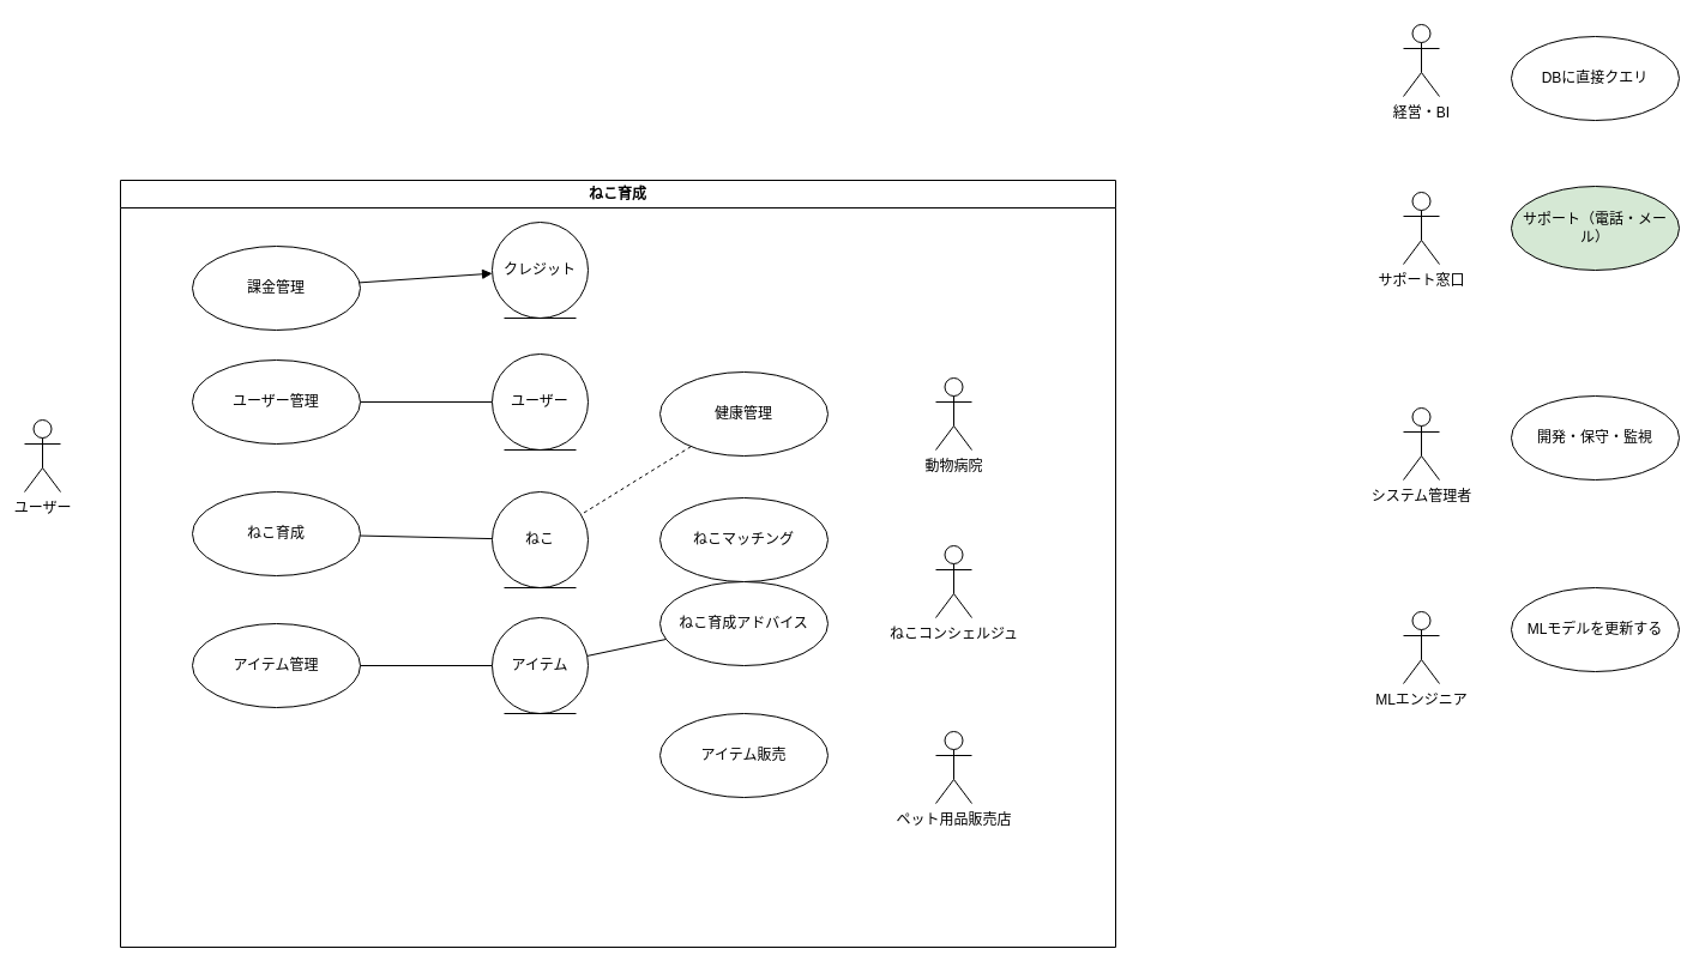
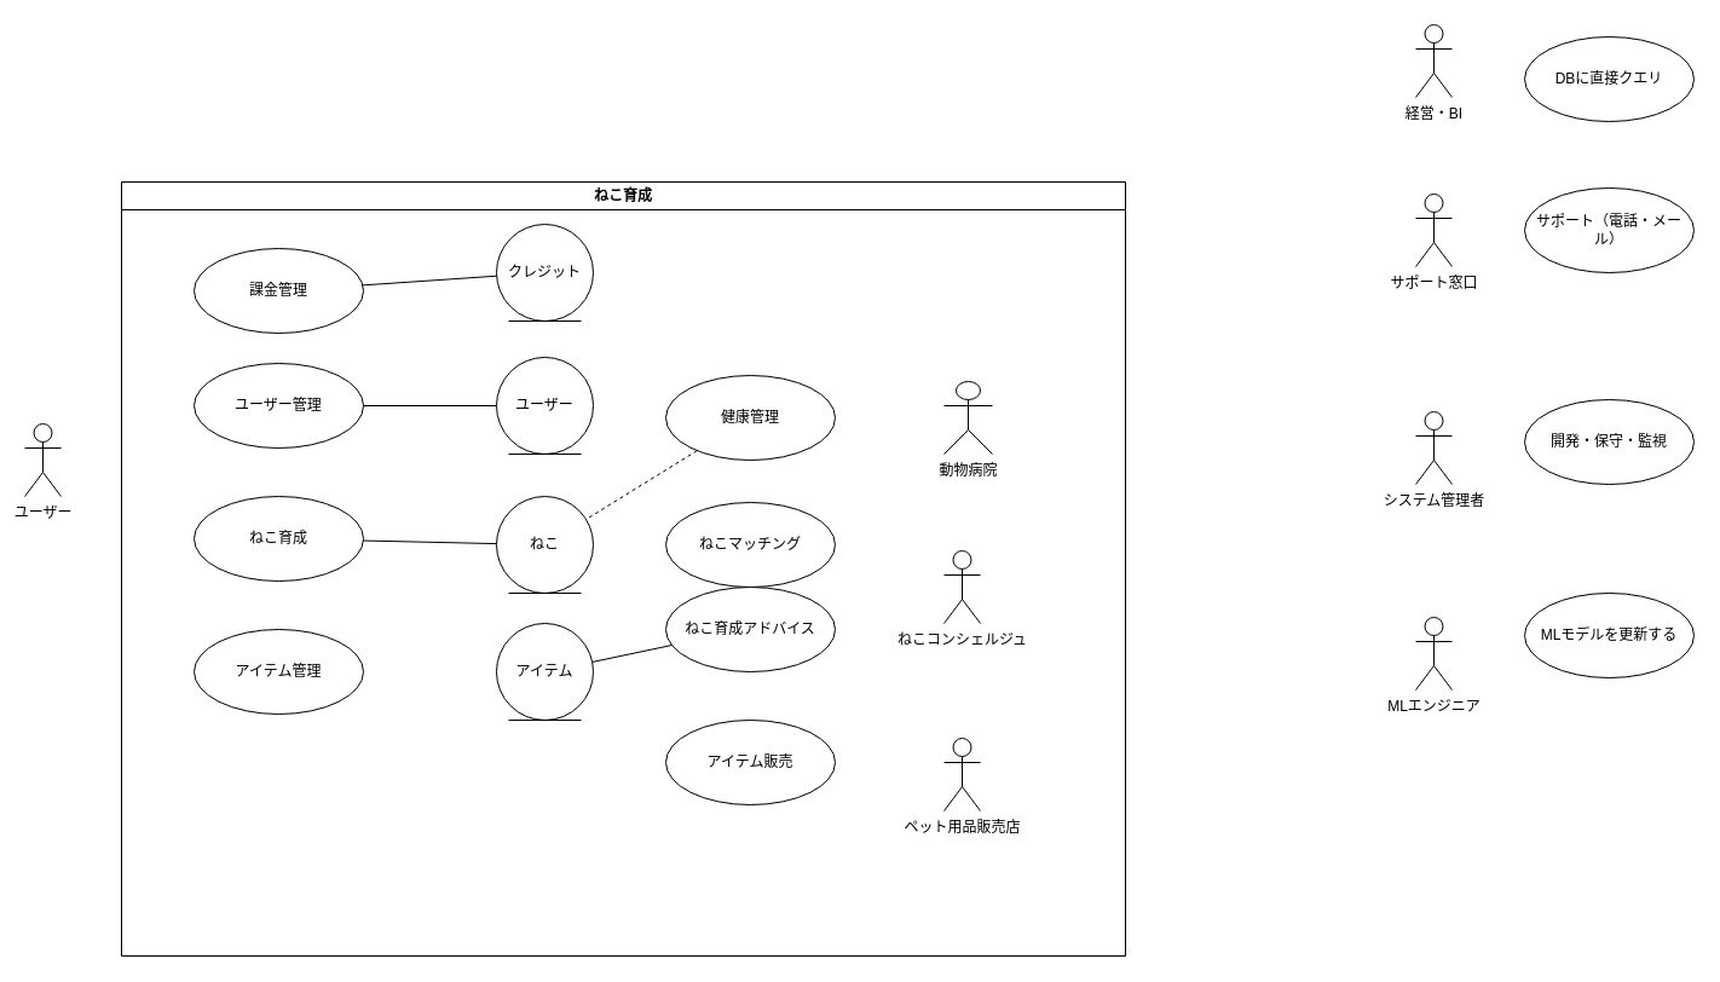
  <mxCell id="0" />
  <mxCell id="1" parent="0" />
  <mxCell id="2" value="ユーザー" style="shape=umlActor;verticalLabelPosition=bottom;verticalAlign=top;html=1;outlineConnect=0;" parent="1" vertex="1"><mxGeometry x="20" y="350" width="30" height="60" as="geometry" /></mxCell>
  <mxCell id="3" value="システム管理者" style="shape=umlActor;verticalLabelPosition=bottom;verticalAlign=top;html=1;outlineConnect=0;" parent="1" vertex="1"><mxGeometry x="1170" y="340" width="30" height="60" as="geometry" /></mxCell>
  <mxCell id="4" value="MLエンジニア" style="shape=umlActor;verticalLabelPosition=bottom;verticalAlign=top;html=1;outlineConnect=0;" vertex="1" parent="1"><mxGeometry x="1170" y="510" width="30" height="60" as="geometry" /></mxCell>
  <mxCell id="5" value="サポート窓口&lt;span style=&quot;font-family: monospace; font-size: 0px; text-align: start;&quot;&gt;%3CmxGraphModel%3E%3Croot%3E%3CmxCell%20id%3D%220%22%2F%3E%3CmxCell%20id%3D%221%22%20parent%3D%220%22%2F%3E%3CmxCell%20id%3D%222%22%20value%3D%22%E3%82%B7%E3%82%B9%E3%83%86%E3%83%A0%E7%AE%A1%E7%90%86%E8%80%85%22%20style%3D%22shape%3DumlActor%3BverticalLabelPosition%3Dbottom%3BverticalAlign%3Dtop%3Bhtml%3D1%3BoutlineConnect%3D0%3B%22%20vertex%3D%221%22%20parent%3D%221%22%3E%3CmxGeometry%20x%3D%22780%22%20y%3D%22180%22%20width%3D%2230%22%20height%3D%2260%22%20as%3D%22geometry%22%2F%3E%3C%2FmxCell%3E%3C%2Froot%3E%3C%2FmxGraphModel%3E&lt;/span&gt;" style="shape=umlActor;verticalLabelPosition=bottom;verticalAlign=top;html=1;outlineConnect=0;" vertex="1" parent="1"><mxGeometry x="1170" width="30" height="60" as="geometry" y="160" /></mxCell>
  <mxCell id="6" value="経営・BI" style="shape=umlActor;verticalLabelPosition=bottom;verticalAlign=top;html=1;outlineConnect=0;" vertex="1" parent="1"><mxGeometry x="1170" y="20" width="30" height="60" as="geometry" /></mxCell>
  <mxCell id="7" value="MLモデルを更新する" style="ellipse;whiteSpace=wrap;html=1;" vertex="1" parent="1"><mxGeometry x="1260" y="490" width="140" height="70" as="geometry" /></mxCell>
- <mxCell id="8" value="サポート（電話・メール）" style="ellipse;whiteSpace=wrap;html=1;fillColor=#d5e8d4;" vertex="1" parent="1"><mxGeometry x="1260" y="155" width="140" height="70" as="geometry" /></mxCell>
+ <mxCell id="8" value="サポート（電話・メール）" style="ellipse;whiteSpace=wrap;html=1;" vertex="1" parent="1"><mxGeometry x="1260" y="155" width="140" height="70" as="geometry" /></mxCell>
  <mxCell id="9" value="ねこ育成" style="swimlane;whiteSpace=wrap;html=1;" vertex="1" parent="1"><mxGeometry x="100" y="150" width="830" height="640" as="geometry"><mxRectangle x="170" y="-200" width="90" height="30" as="alternateBounds" /></mxGeometry></mxCell>
  <mxCell id="10" value="アイテム" style="ellipse;shape=umlEntity;whiteSpace=wrap;html=1;" vertex="1" parent="9"><mxGeometry x="310" y="365" width="80" height="80" as="geometry" /></mxCell>
  <mxCell id="11" value="アイテム管理" style="ellipse;whiteSpace=wrap;html=1;" vertex="1" parent="9"><mxGeometry x="60" y="370" width="140" height="70" as="geometry" /></mxCell>
- <mxCell id="12" value="" style="endArrow=none;html=1;" edge="1" parent="9" source="11" target="10"><mxGeometry width="50" height="50" relative="1" as="geometry"><mxPoint x="193" y="302" as="sourcePoint" /><mxPoint x="323" y="246" as="targetPoint" /></mxGeometry></mxCell>
  <mxCell id="13" value="" style="endArrow=none;html=1;" edge="1" parent="9" source="15" target="14"><mxGeometry width="50" height="50" relative="1" as="geometry"><mxPoint x="340" y="370" as="sourcePoint" /><mxPoint x="314" y="273" as="targetPoint" /></mxGeometry></mxCell>
  <mxCell id="14" value="ユーザー" style="ellipse;shape=umlEntity;whiteSpace=wrap;html=1;" vertex="1" parent="9"><mxGeometry x="310" y="145" width="80" height="80" as="geometry" /></mxCell>
  <mxCell id="15" value="ユーザー管理" style="ellipse;whiteSpace=wrap;html=1;" vertex="1" parent="9"><mxGeometry x="60" y="150" width="140" height="70" as="geometry" /></mxCell>
  <mxCell id="16" value="クレジット" style="ellipse;shape=umlEntity;whiteSpace=wrap;html=1;" vertex="1" parent="9"><mxGeometry x="310" y="35" width="80" height="80" as="geometry" /></mxCell>
  <mxCell id="17" value="課金管理" style="ellipse;whiteSpace=wrap;html=1;" vertex="1" parent="9"><mxGeometry x="60" y="55" width="140" height="70" as="geometry" /></mxCell>
- <mxCell id="18" value="" style="endArrow=block;html=1;" edge="1" parent="9" source="17" target="16"><mxGeometry width="50" height="50" relative="1" as="geometry"><mxPoint x="202" y="252" as="sourcePoint" /><mxPoint x="321" y="284" as="targetPoint" /></mxGeometry></mxCell>
+ <mxCell id="18" value="" style="endArrow=none;html=1;" edge="1" parent="9" source="17" target="16"><mxGeometry width="50" height="50" relative="1" as="geometry"><mxPoint x="202" y="252" as="sourcePoint" /><mxPoint x="321" y="284" as="targetPoint" /></mxGeometry></mxCell>
  <mxCell id="19" value="ねこ" style="ellipse;shape=umlEntity;whiteSpace=wrap;html=1;" parent="9" vertex="1"><mxGeometry x="310" y="260" width="80" height="80" as="geometry" /></mxCell>
  <mxCell id="20" value="ねこ育成" style="ellipse;whiteSpace=wrap;html=1;" parent="9" vertex="1"><mxGeometry x="60" y="260" width="140" height="70" as="geometry" /></mxCell>
  <mxCell id="21" value="" style="endArrow=none;html=1;" parent="9" source="20" target="19" edge="1"><mxGeometry width="50" height="50" relative="1" as="geometry"><mxPoint x="190.729" y="229.117" as="sourcePoint" /><mxPoint x="323.901" y="292.771" as="targetPoint" /></mxGeometry></mxCell>
  <mxCell id="22" value="ペット用品販売店" style="shape=umlActor;verticalLabelPosition=bottom;verticalAlign=top;html=1;outlineConnect=0;" vertex="1" parent="9"><mxGeometry x="680" y="460" width="30" height="60" as="geometry" /></mxCell>
  <mxCell id="23" value="ねこコンシェルジュ" style="shape=umlActor;verticalLabelPosition=bottom;verticalAlign=top;html=1;outlineConnect=0;" vertex="1" parent="9"><mxGeometry x="680" y="305" width="30" height="60" as="geometry" /></mxCell>
  <mxCell id="24" value="ねこマッチング" style="ellipse;whiteSpace=wrap;html=1;" vertex="1" parent="9"><mxGeometry x="450" y="265" width="140" height="70" as="geometry" /></mxCell>
  <mxCell id="25" value="" style="endArrow=none;html=1;" edge="1" parent="9" source="24" target="26"><mxGeometry width="50" height="50" relative="1" as="geometry"><mxPoint x="210" y="306" as="sourcePoint" /><mxPoint x="320" y="309" as="targetPoint" /></mxGeometry></mxCell>
  <mxCell id="26" value="ねこ育成アドバイス" style="ellipse;whiteSpace=wrap;html=1;" vertex="1" parent="9"><mxGeometry x="450" y="335" width="140" height="70" as="geometry" /></mxCell>
  <mxCell id="27" value="" style="endArrow=none;html=1;" edge="1" parent="9" source="26" target="10"><mxGeometry width="50" height="50" relative="1" as="geometry"><mxPoint x="210" y="415" as="sourcePoint" /><mxPoint x="320" y="415" as="targetPoint" /></mxGeometry></mxCell>
  <mxCell id="28" value="アイテム販売" style="ellipse;whiteSpace=wrap;html=1;" vertex="1" parent="9"><mxGeometry x="450" y="445" width="140" height="70" as="geometry" /></mxCell>
- <mxCell id="29" value="動物病院" style="shape=umlActor;verticalLabelPosition=bottom;verticalAlign=top;html=1;outlineConnect=0;" vertex="1" parent="9"><mxGeometry x="680" y="165" width="30" height="60" as="geometry" /></mxCell>
+ <mxCell id="29" value="動物病院" style="shape=umlActor;verticalLabelPosition=bottom;verticalAlign=top;html=1;outlineConnect=0;" vertex="1" parent="9"><mxGeometry x="680" y="165" width="40" height="60" as="geometry" /></mxCell>
  <mxCell id="30" value="健康管理" style="ellipse;whiteSpace=wrap;html=1;" vertex="1" parent="9"><mxGeometry x="450" y="160" width="140" height="70" as="geometry" /></mxCell>
  <mxCell id="31" value="" style="endArrow=none;html=1;dashed=1;" edge="1" parent="9" source="30" target="19"><mxGeometry width="50" height="50" relative="1" as="geometry"><mxPoint x="460" y="310" as="sourcePoint" /><mxPoint x="400" y="310" as="targetPoint" /></mxGeometry></mxCell>
  <mxCell id="32" value="DBに直接クエリ" style="ellipse;whiteSpace=wrap;html=1;" vertex="1" parent="1"><mxGeometry x="1260" y="30" width="140" height="70" as="geometry" /></mxCell>
  <mxCell id="33" value="開発・保守・監視" style="ellipse;whiteSpace=wrap;html=1;" vertex="1" parent="1"><mxGeometry x="1260" y="330" width="140" height="70" as="geometry" /></mxCell>
